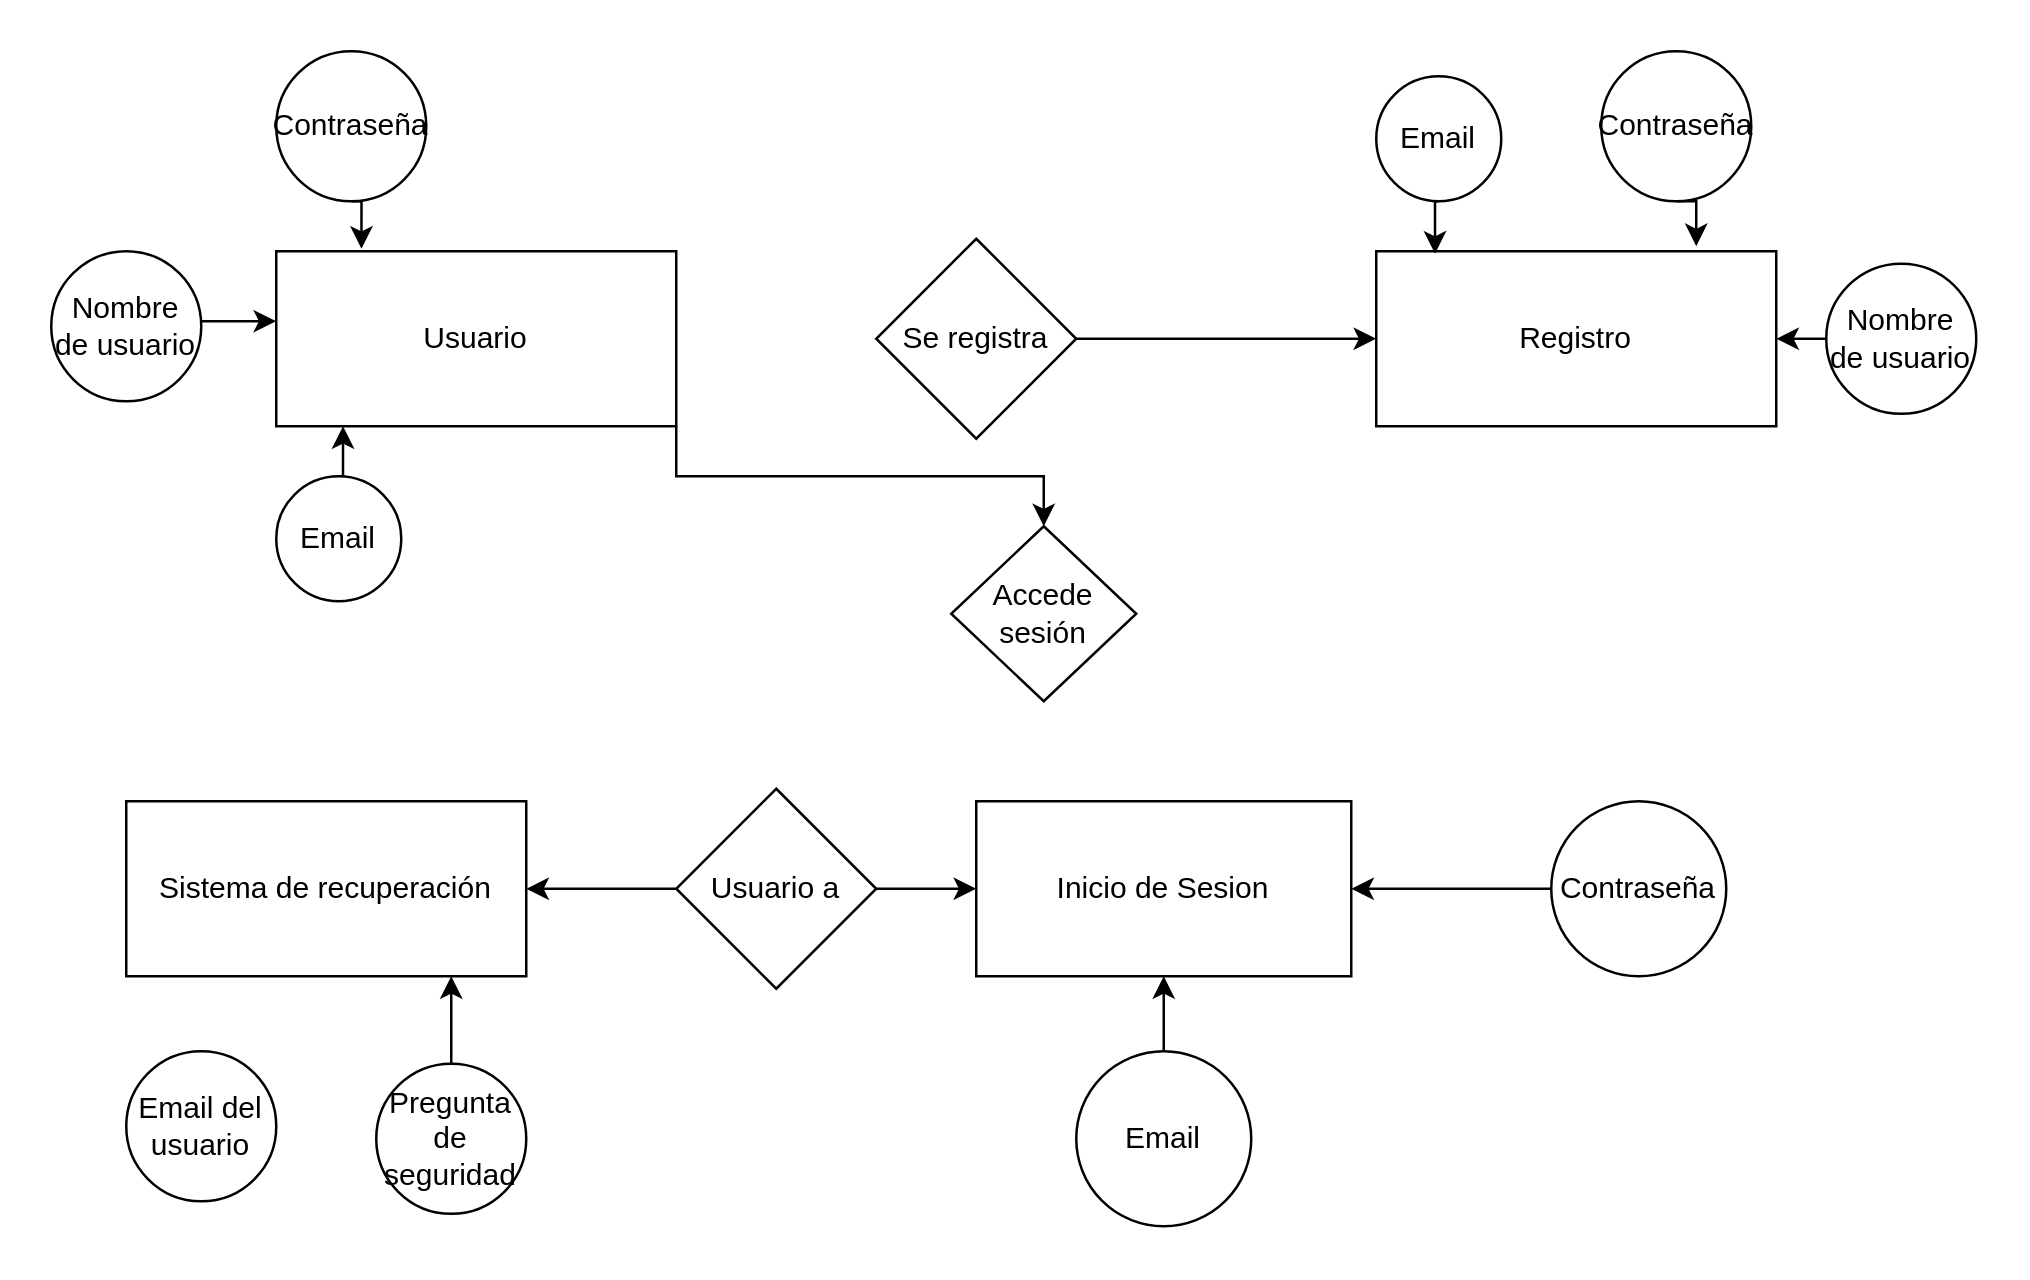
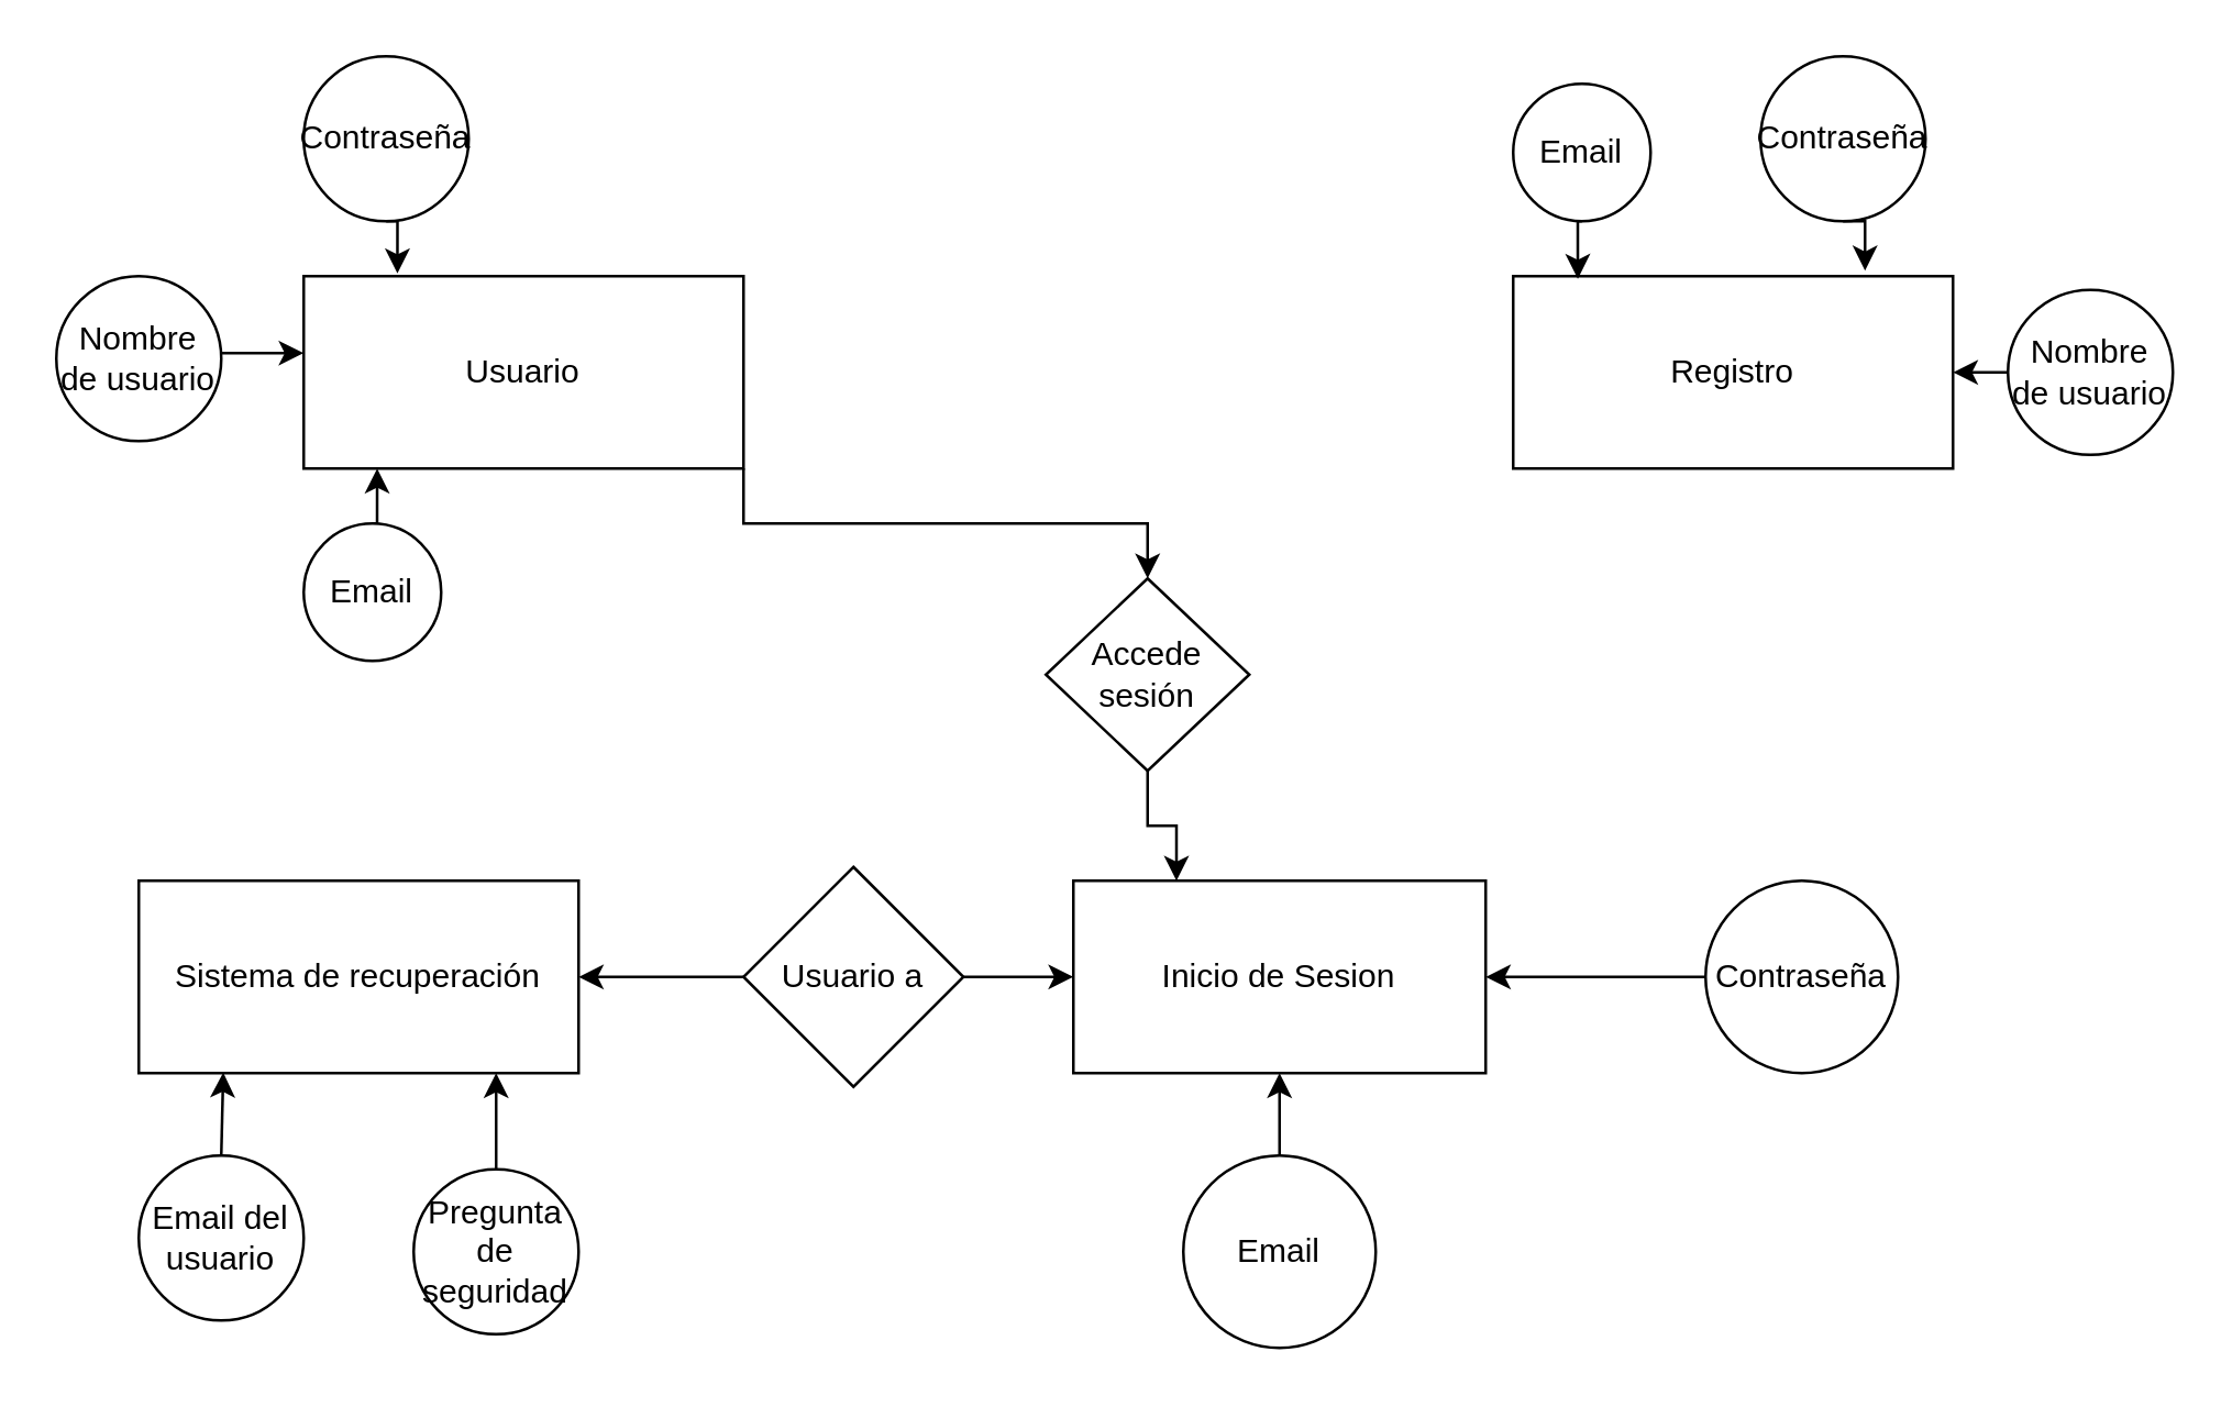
  <mxCell id="0" />
  <mxCell id="1" parent="0" />
  <mxCell id="2" style="edgeStyle=orthogonalEdgeStyle;rounded=0;orthogonalLoop=1;jettySize=auto;html=1;exitX=1;exitY=1;exitDx=0;exitDy=0;entryX=0.5;entryY=0;entryDx=0;entryDy=0;" edge="1" parent="1" source="3" target="28"><mxGeometry relative="1" as="geometry"><Array as="points"><mxPoint x="270" y="190" /><mxPoint x="417" y="190" /></Array></mxGeometry></mxCell>
  <mxCell id="3" value="Usuario" style="rounded=0;whiteSpace=wrap;html=1;" parent="1" vertex="1"><mxGeometry x="110" y="100" width="160" height="70" as="geometry" /></mxCell>
  <mxCell id="4" style="edgeStyle=orthogonalEdgeStyle;rounded=0;orthogonalLoop=1;jettySize=auto;html=1;exitX=0.5;exitY=1;exitDx=0;exitDy=0;entryX=0.213;entryY=-0.014;entryDx=0;entryDy=0;entryPerimeter=0;" parent="1" source="5" target="3" edge="1"><mxGeometry relative="1" as="geometry" /></mxCell>
  <mxCell id="5" value="Contraseña" style="ellipse;whiteSpace=wrap;html=1;aspect=fixed;" parent="1" vertex="1"><mxGeometry x="110" y="20" width="60" height="60" as="geometry" /></mxCell>
  <mxCell id="6" style="edgeStyle=orthogonalEdgeStyle;rounded=0;orthogonalLoop=1;jettySize=auto;html=1;exitX=0.5;exitY=0;exitDx=0;exitDy=0;entryX=0.167;entryY=1;entryDx=0;entryDy=0;entryPerimeter=0;" parent="1" source="7" target="3" edge="1"><mxGeometry relative="1" as="geometry" /></mxCell>
  <mxCell id="7" value="Email" style="ellipse;whiteSpace=wrap;html=1;aspect=fixed;" parent="1" vertex="1"><mxGeometry x="110" y="190" width="50" height="50" as="geometry" /></mxCell>
  <mxCell id="8" style="edgeStyle=orthogonalEdgeStyle;rounded=0;orthogonalLoop=1;jettySize=auto;html=1;exitX=1;exitY=0.5;exitDx=0;exitDy=0;entryX=0;entryY=0.4;entryDx=0;entryDy=0;entryPerimeter=0;" parent="1" source="9" target="3" edge="1"><mxGeometry relative="1" as="geometry"><mxPoint x="20" y="130" as="targetPoint" /><Array as="points"><mxPoint x="30" y="130" /><mxPoint x="30" y="128" /></Array></mxGeometry></mxCell>
  <mxCell id="9" value="Nombre de usuario" style="ellipse;whiteSpace=wrap;html=1;aspect=fixed;" parent="1" vertex="1"><mxGeometry x="20" y="100" width="60" height="60" as="geometry" /></mxCell>
  <mxCell id="10" value="Registro" style="rounded=0;whiteSpace=wrap;html=1;" parent="1" vertex="1"><mxGeometry x="550" y="100" width="160" height="70" as="geometry" /></mxCell>
  <mxCell id="11" value="Sistema de recuperación" style="rounded=0;whiteSpace=wrap;html=1;" parent="1" vertex="1"><mxGeometry x="50" y="320" width="160" height="70" as="geometry" /></mxCell>
  <mxCell id="12" style="edgeStyle=orthogonalEdgeStyle;rounded=0;orthogonalLoop=1;jettySize=auto;html=1;exitX=0.5;exitY=1;exitDx=0;exitDy=0;entryX=0.8;entryY=-0.029;entryDx=0;entryDy=0;entryPerimeter=0;" parent="1" source="13" target="10" edge="1"><mxGeometry relative="1" as="geometry" /></mxCell>
  <mxCell id="13" value="Contraseña" style="ellipse;whiteSpace=wrap;html=1;aspect=fixed;" parent="1" vertex="1"><mxGeometry x="640" y="20" width="60" height="60" as="geometry" /></mxCell>
  <mxCell id="14" style="edgeStyle=orthogonalEdgeStyle;rounded=0;orthogonalLoop=1;jettySize=auto;html=1;exitX=0;exitY=0.5;exitDx=0;exitDy=0;entryX=1;entryY=0.5;entryDx=0;entryDy=0;" parent="1" source="15" target="10" edge="1"><mxGeometry relative="1" as="geometry" /></mxCell>
  <mxCell id="15" value="Nombre de usuario" style="ellipse;whiteSpace=wrap;html=1;aspect=fixed;" parent="1" vertex="1"><mxGeometry x="730" y="105" width="60" height="60" as="geometry" /></mxCell>
  <mxCell id="16" style="edgeStyle=orthogonalEdgeStyle;rounded=0;orthogonalLoop=1;jettySize=auto;html=1;exitX=0.5;exitY=1;exitDx=0;exitDy=0;entryX=0.147;entryY=0.014;entryDx=0;entryDy=0;entryPerimeter=0;" parent="1" source="17" target="10" edge="1"><mxGeometry relative="1" as="geometry" /></mxCell>
  <mxCell id="17" value="Email" style="ellipse;whiteSpace=wrap;html=1;aspect=fixed;" parent="1" vertex="1"><mxGeometry x="550" y="30" width="50" height="50" as="geometry" /></mxCell>
- <mxCell id="18" style="edgeStyle=orthogonalEdgeStyle;rounded=0;orthogonalLoop=1;jettySize=auto;html=1;exitX=1;exitY=0.5;exitDx=0;exitDy=0;entryX=0;entryY=0.5;entryDx=0;entryDy=0;" parent="1" source="19" target="10" edge="1"><mxGeometry relative="1" as="geometry" /></mxCell>
- <mxCell id="19" value="Se registra" style="rhombus;whiteSpace=wrap;html=1;" parent="1" vertex="1"><mxGeometry x="350" y="95" width="80" height="80" as="geometry" /></mxCell>
  <mxCell id="20" style="edgeStyle=orthogonalEdgeStyle;rounded=0;orthogonalLoop=1;jettySize=auto;html=1;exitX=0.5;exitY=0;exitDx=0;exitDy=0;" edge="1" parent="1" source="21"><mxGeometry relative="1" as="geometry"><mxPoint x="180" y="390" as="targetPoint" /></mxGeometry></mxCell>
  <mxCell id="21" value="Pregunta de seguridad" style="ellipse;whiteSpace=wrap;html=1;aspect=fixed;" parent="1" vertex="1"><mxGeometry x="150" y="425" width="60" height="60" as="geometry" /></mxCell>
  <mxCell id="22" value="Inicio de Sesion" style="rounded=0;whiteSpace=wrap;html=1;" vertex="1" parent="1"><mxGeometry x="390" y="320" width="150" height="70" as="geometry" /></mxCell>
  <mxCell id="23" value="" style="edgeStyle=orthogonalEdgeStyle;rounded=0;orthogonalLoop=1;jettySize=auto;html=1;entryX=1;entryY=0.5;entryDx=0;entryDy=0;" edge="1" parent="1" source="24" target="22"><mxGeometry relative="1" as="geometry" /></mxCell>
  <mxCell id="24" value="Contraseña" style="ellipse;whiteSpace=wrap;html=1;aspect=fixed;" vertex="1" parent="1"><mxGeometry x="620" y="320" width="70" height="70" as="geometry" /></mxCell>
  <mxCell id="25" value="" style="edgeStyle=orthogonalEdgeStyle;rounded=0;orthogonalLoop=1;jettySize=auto;html=1;" edge="1" parent="1" source="26" target="22"><mxGeometry relative="1" as="geometry" /></mxCell>
  <mxCell id="26" value="Email" style="ellipse;whiteSpace=wrap;html=1;aspect=fixed;" vertex="1" parent="1"><mxGeometry x="430" y="420" width="70" height="70" as="geometry" /></mxCell>
+ <mxCell id="27" style="edgeStyle=orthogonalEdgeStyle;rounded=0;orthogonalLoop=1;jettySize=auto;html=1;exitX=0.5;exitY=1;exitDx=0;exitDy=0;entryX=0.25;entryY=0;entryDx=0;entryDy=0;" edge="1" parent="1" source="28" target="22"><mxGeometry relative="1" as="geometry" /></mxCell>
  <mxCell id="28" value="Accede sesión" style="rhombus;whiteSpace=wrap;html=1;" vertex="1" parent="1"><mxGeometry x="380" y="210" width="74" height="70" as="geometry" /></mxCell>
  <mxCell id="29" style="edgeStyle=orthogonalEdgeStyle;rounded=0;orthogonalLoop=1;jettySize=auto;html=1;exitX=0;exitY=0.5;exitDx=0;exitDy=0;entryX=1;entryY=0.5;entryDx=0;entryDy=0;" edge="1" parent="1" source="31" target="11"><mxGeometry relative="1" as="geometry" /></mxCell>
  <mxCell id="30" style="edgeStyle=orthogonalEdgeStyle;rounded=0;orthogonalLoop=1;jettySize=auto;html=1;exitX=1;exitY=0.5;exitDx=0;exitDy=0;entryX=0;entryY=0.5;entryDx=0;entryDy=0;" edge="1" parent="1" source="31" target="22"><mxGeometry relative="1" as="geometry" /></mxCell>
  <mxCell id="31" value="Usuario a" style="rhombus;whiteSpace=wrap;html=1;" vertex="1" parent="1"><mxGeometry x="270" y="315" width="80" height="80" as="geometry" /></mxCell>
+ <mxCell id="32" style="edgeStyle=orthogonalEdgeStyle;rounded=0;orthogonalLoop=1;jettySize=auto;html=1;exitX=0.5;exitY=0;exitDx=0;exitDy=0;entryX=0.192;entryY=0.997;entryDx=0;entryDy=0;entryPerimeter=0;" edge="1" parent="1" source="33" target="11"><mxGeometry relative="1" as="geometry" /></mxCell>
  <mxCell id="33" value="Email del usuario" style="ellipse;whiteSpace=wrap;html=1;aspect=fixed;" vertex="1" parent="1"><mxGeometry x="50" y="420" width="60" height="60" as="geometry" /></mxCell>
